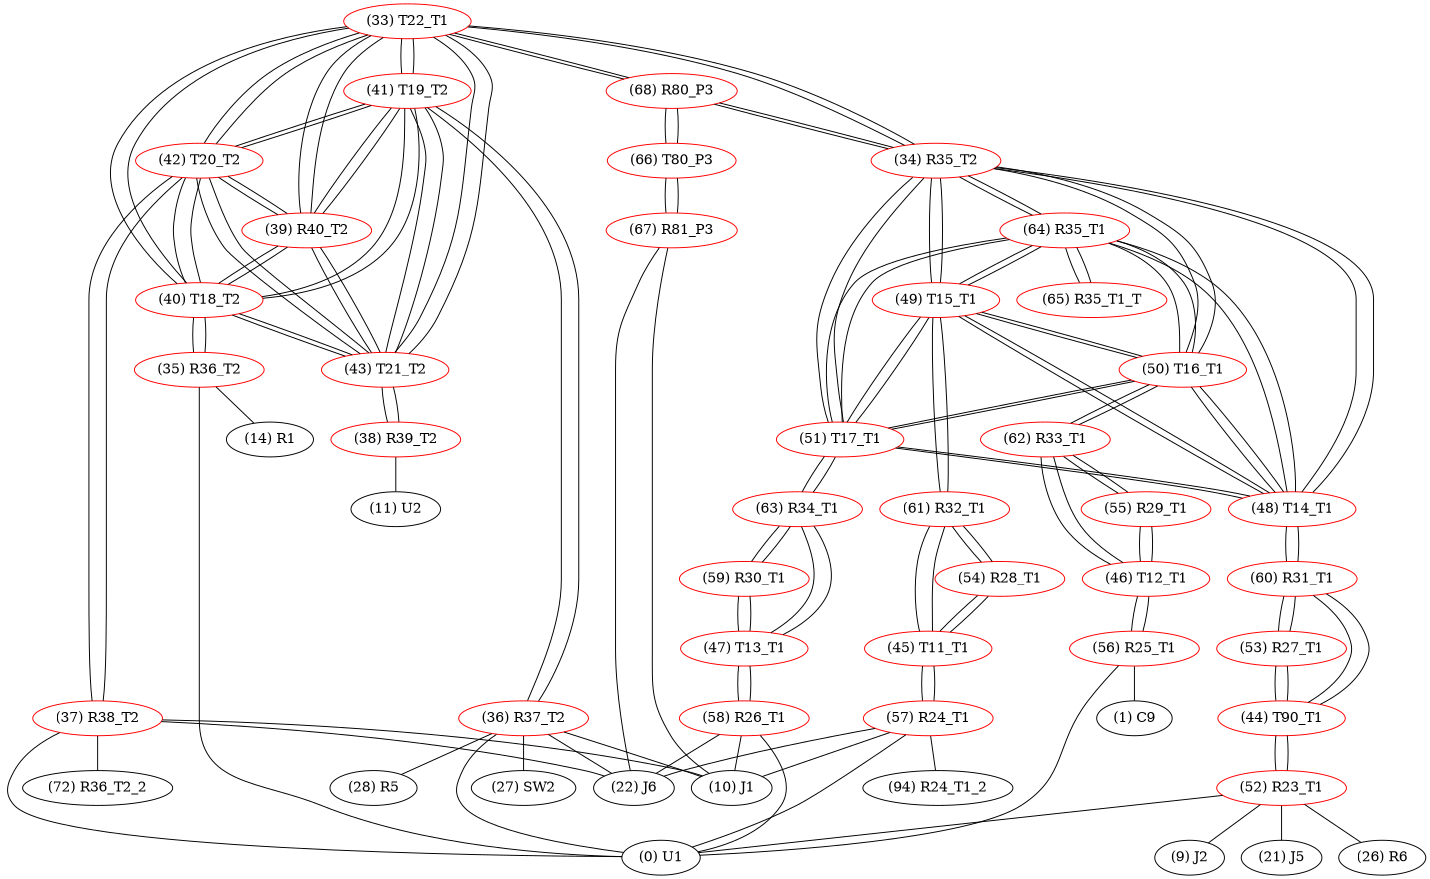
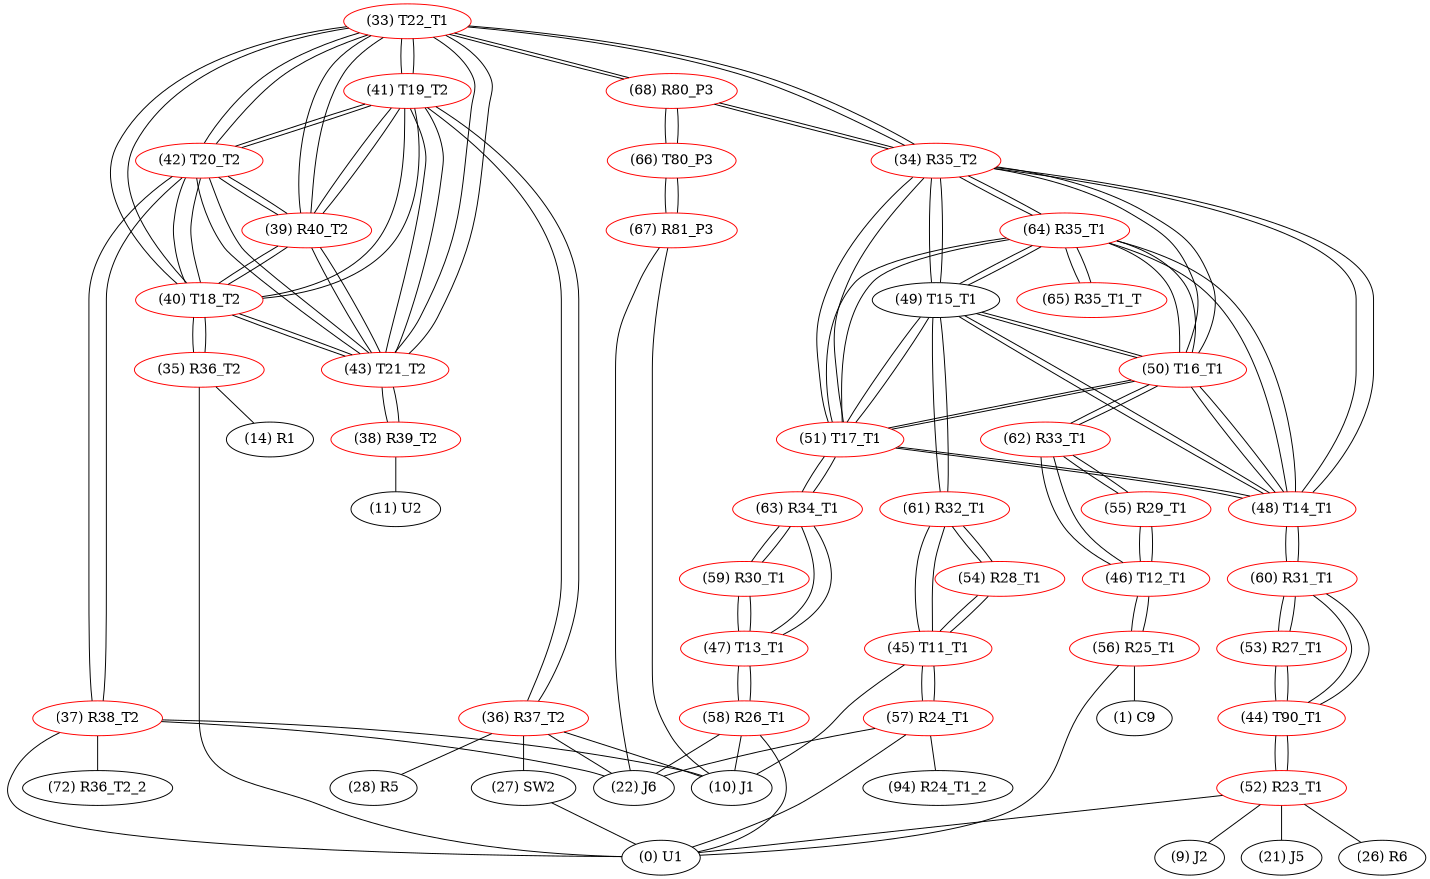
  graph {
    node [color=red]
    n1 [label="(33) T22_T1"]
    n2 [label="(41) T19_T2"]
    n3 [label="(42) T20_T2"]
    n4 [label="(43) T21_T2"]
    n5 [label="(40) T18_T2"]
    n6 [label="(39) R40_T2"]
    n7 [label="(68) R80_P3"]
    n8 [label="(34) R35_T2"]
    n9 [label="(36) R37_T2"]
    n10 [label="(37) R38_T2"]
    n11 [label="(38) R39_T2"]
    n12 [label="(35) R36_T2"]
    n13 [label="(66) T80_P3"]
-   n14 [label="(49) T15_T1"]
+   n14 [color=black label="(49) T15_T1"]
    n15 [label="(50) T16_T1"]
    n16 [label="(48) T14_T1"]
    n17 [label="(51) T17_T1"]
    n18 [label="(64) R35_T1"]
    n19 [label="(0) U1" color=""]
    n20 [label="(10) J1" color=""]
    n21 [label="(28) R5" color=""]
    n22 [label="(22) J6" color=""]
    n23 [label="(27) SW2" color=""]
    n24 [label="(72) R36_T2_2" color=""]
    n25 [label="(11) U2" color=""]
    n26 [label="(14) R1" color=""]
    n27 [label="(67) R81_P3"]
    n28 [label="(61) R32_T1"]
    n29 [label="(62) R33_T1"]
    n30 [label="(60) R31_T1"]
    n31 [label="(63) R34_T1"]
    n32 [label="(65) R35_T1_T"]
    n33 [label="(45) T11_T1"]
    n34 [label="(54) R28_T1"]
    n35 [label="(46) T12_T1"]
    n36 [label="(55) R29_T1"]
    n37 [label="(44) T90_T1"]
    n38 [label="(53) R27_T1"]
    n39 [label="(47) T13_T1"]
    n40 [label="(59) R30_T1"]
    n41 [label="(52) R23_T1"]
    n42 [label="(9) J2" color=""]
    n43 [label="(21) J5" color=""]
    n44 [label="(26) R6" color=""]
    n45 [label="(57) R24_T1"]
    n46 [label="(94) R24_T1_2" color=""]
    n47 [label="(56) R25_T1"]
    n48 [label="(1) C9" color=""]
    n49 [label="(58) R26_T1"]
    n1 -- n2
    n1 -- n3
    n1 -- n4
    n1 -- n5
    n1 -- n6
    n1 -- n7
    n1 -- n8
    n2 -- n1
    n2 -- n3
    n2 -- n4
    n2 -- n5
    n2 -- n6
    n2 -- n9
    n3 -- n1
    n3 -- n2
    n3 -- n4
    n3 -- n5
    n3 -- n6
    n3 -- n10
    n4 -- n1
    n4 -- n2
    n4 -- n3
    n4 -- n5
    n4 -- n6
    n4 -- n11
    n5 -- n1
    n5 -- n2
    n5 -- n3
    n5 -- n4
    n5 -- n6
    n5 -- n12
    n6 -- n1
    n6 -- n2
    n6 -- n3
    n6 -- n4
    n6 -- n5
    n7 -- n1
    n7 -- n8
    n7 -- n13
    n8 -- n1
    n8 -- n7
    n8 -- n14
    n8 -- n15
    n8 -- n16
    n8 -- n17
    n8 -- n18
    n9 -- n2
-   n9 -- n19
+   n23 -- n19
    n9 -- n20
    n9 -- n21
    n9 -- n22
    n9 -- n23
    n10 -- n3
    n10 -- n19
    n10 -- n20
    n10 -- n22
    n10 -- n24
    n11 -- n4
    n11 -- n25
    n12 -- n5
    n12 -- n19
    n12 -- n26
    n13 -- n7
    n13 -- n27
    n14 -- n8
    n14 -- n15
    n14 -- n16
    n14 -- n17
    n14 -- n18
    n14 -- n28
    n15 -- n8
    n15 -- n14
    n15 -- n16
    n15 -- n17
    n15 -- n18
    n15 -- n29
    n16 -- n8
    n16 -- n14
    n16 -- n15
    n16 -- n17
    n16 -- n18
    n16 -- n30
    n17 -- n8
    n17 -- n14
    n17 -- n15
    n17 -- n16
    n17 -- n18
    n17 -- n31
    n18 -- n8
    n18 -- n14
    n18 -- n15
    n18 -- n16
    n18 -- n17
    n18 -- n32
    n27 -- n13
    n27 -- n20
    n27 -- n22
    n28 -- n14
    n28 -- n33
    n28 -- n34
    n29 -- n15
    n29 -- n35
    n29 -- n36
    n30 -- n16
    n30 -- n37
    n30 -- n38
    n31 -- n17
    n31 -- n39
    n31 -- n40
    n32 -- n18
    n33 -- n28
    n33 -- n34
    n33 -- n45
    n34 -- n28
    n34 -- n33
    n35 -- n29
    n35 -- n36
    n35 -- n47
    n36 -- n29
    n36 -- n35
    n37 -- n30
    n37 -- n38
    n37 -- n41
    n38 -- n30
    n38 -- n37
    n39 -- n31
    n39 -- n40
    n39 -- n49
    n40 -- n31
    n40 -- n39
    n41 -- n19
    n41 -- n37
    n41 -- n42
    n41 -- n43
    n41 -- n44
    n45 -- n19
-   n45 -- n20
+   n33 -- n20
    n45 -- n22
    n45 -- n33
    n45 -- n46
    n47 -- n19
    n47 -- n35
    n47 -- n48
    n49 -- n19
    n49 -- n20
    n49 -- n22
    n49 -- n39
  }
